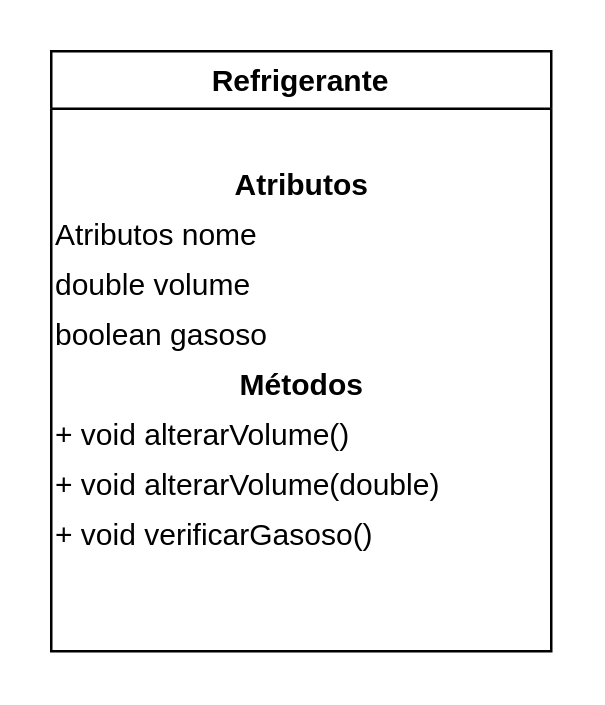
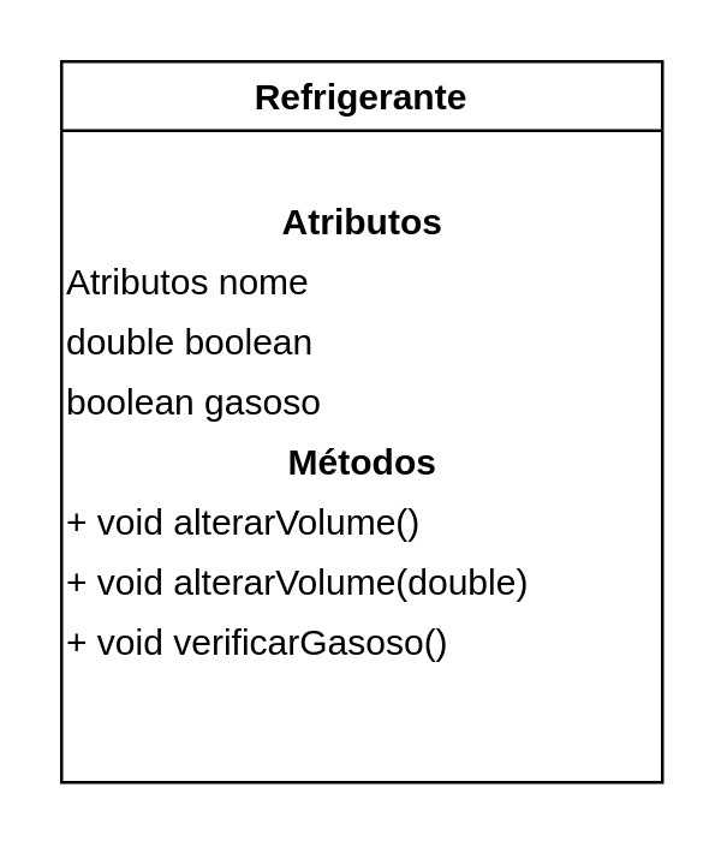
  <mxCell id="0" />
  <mxCell id="1" parent="0" />
  <mxCell id="2" value="Refrigerante" style="swimlane;fontStyle=1;childLayout=stackLayout;" vertex="1" parent="1"><mxGeometry x="20" y="20" width="200" height="240" as="geometry" /></mxCell>
  <mxCell id="3" value="Atributos" style="text;html=1;align=center;fontStyle=1" vertex="1" parent="2" connectable="0"><mxGeometry y="40" width="200" height="20" as="geometry" /></mxCell>
  <mxCell id="4" value="Atributos nome" style="text;html=1" vertex="1" parent="2" connectable="0"><mxGeometry y="60" width="200" height="20" as="geometry" /></mxCell>
- <mxCell id="5" value="double volume" style="text;html=1" vertex="1" parent="2" connectable="0"><mxGeometry y="80" width="200" height="20" as="geometry" /></mxCell>
+ <mxCell id="5" value="double boolean" style="text;html=1" vertex="1" parent="2" connectable="0"><mxGeometry y="80" width="200" height="20" as="geometry" /></mxCell>
  <mxCell id="6" value="boolean gasoso" style="text;html=1" vertex="1" parent="2" connectable="0"><mxGeometry y="100" width="200" height="20" as="geometry" /></mxCell>
  <mxCell id="7" value="Métodos" style="text;html=1;align=center;fontStyle=1" vertex="1" parent="2" connectable="0"><mxGeometry y="120" width="200" height="20" as="geometry" /></mxCell>
  <mxCell id="8" value="+ void alterarVolume()" style="text;html=1" vertex="1" parent="2" connectable="0"><mxGeometry y="140" width="200" height="20" as="geometry" /></mxCell>
  <mxCell id="9" value="+ void alterarVolume(double)" style="text;html=1" vertex="1" parent="2" connectable="0"><mxGeometry y="160" width="200" height="20" as="geometry" /></mxCell>
  <mxCell id="10" value="+ void verificarGasoso()" style="text;html=1" vertex="1" parent="2" connectable="0"><mxGeometry y="180" width="200" height="20" as="geometry" /></mxCell>
